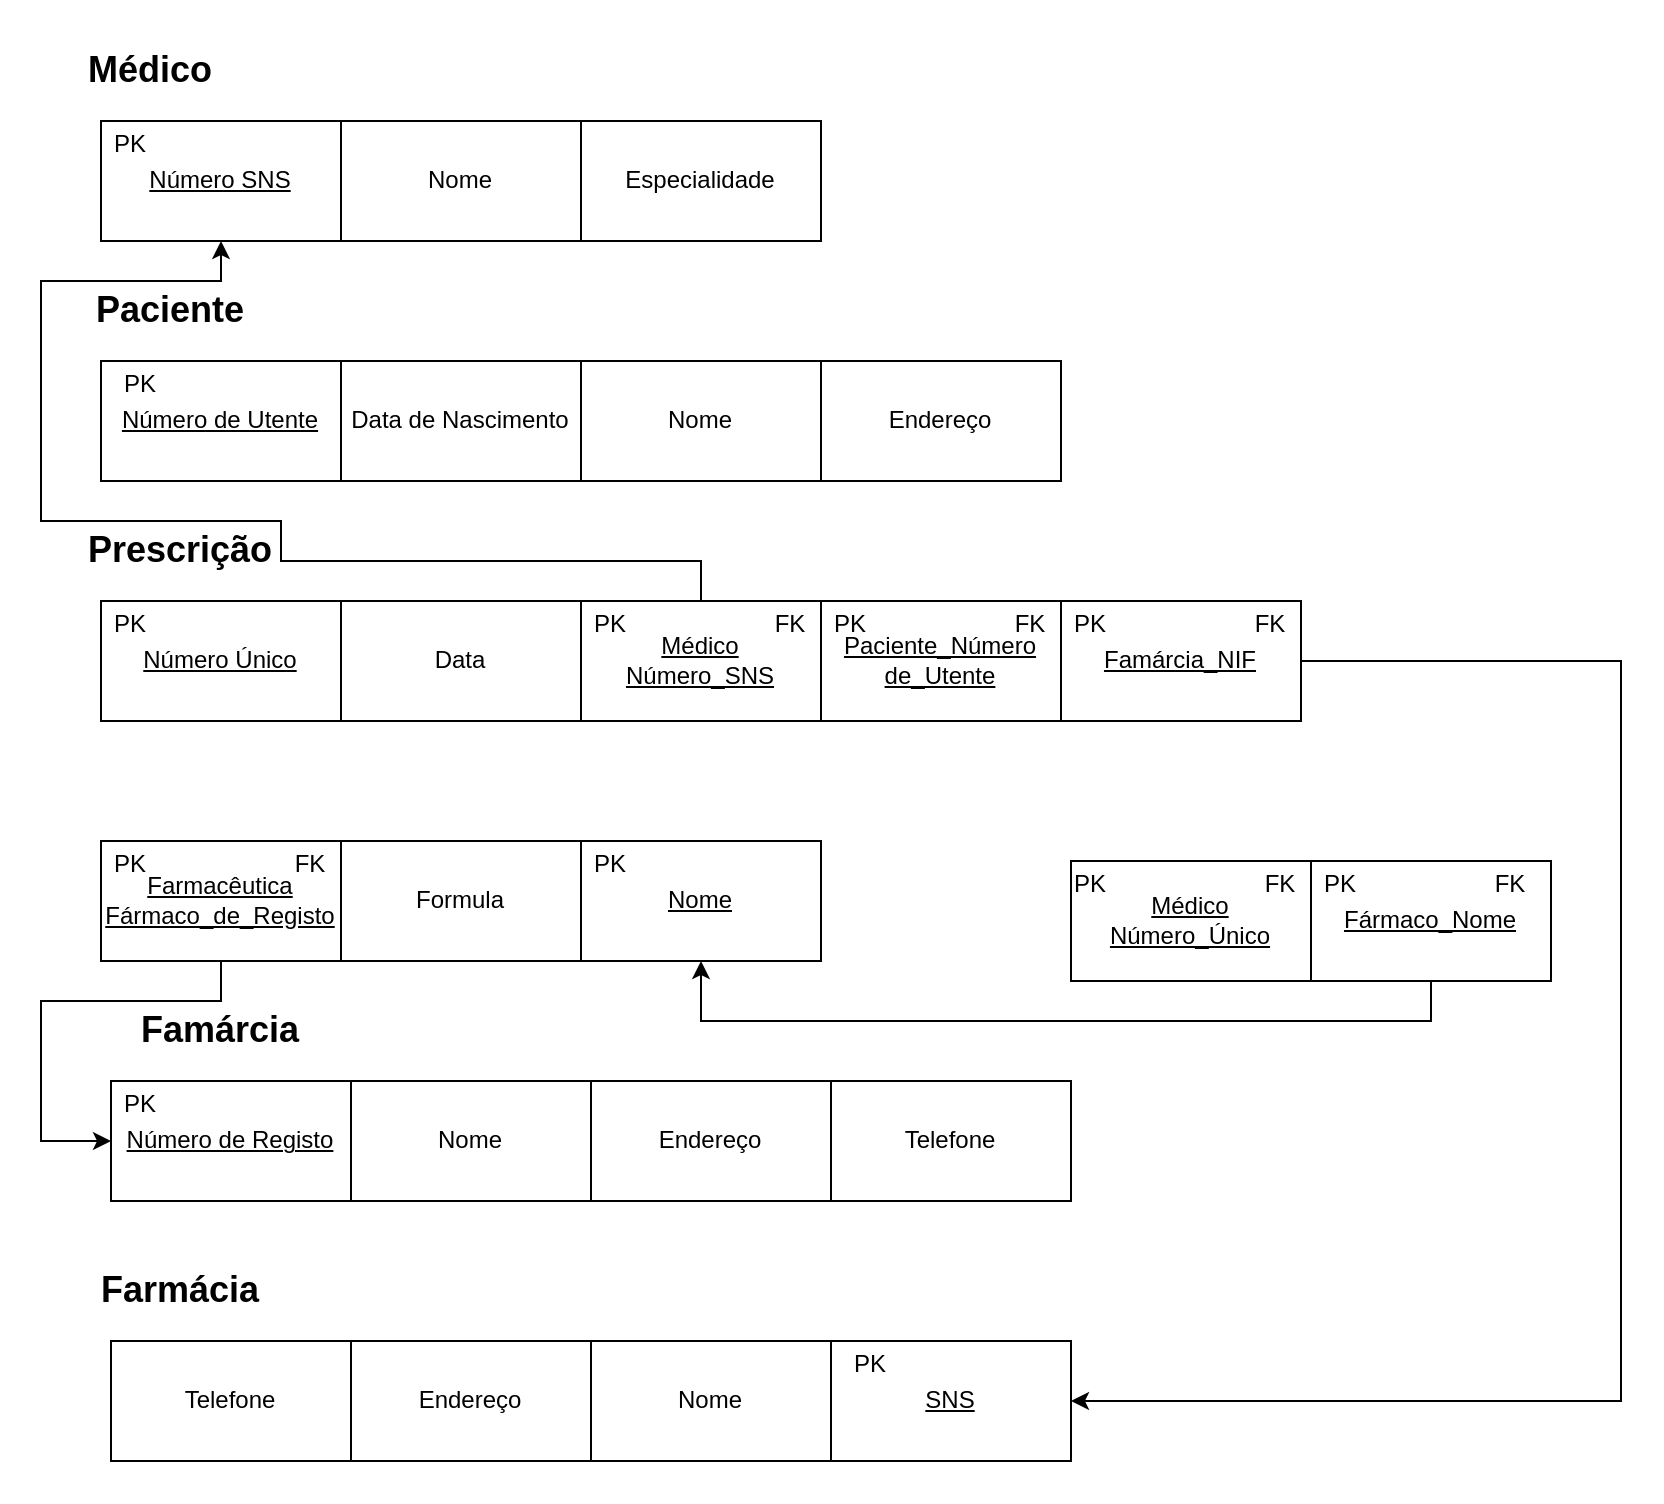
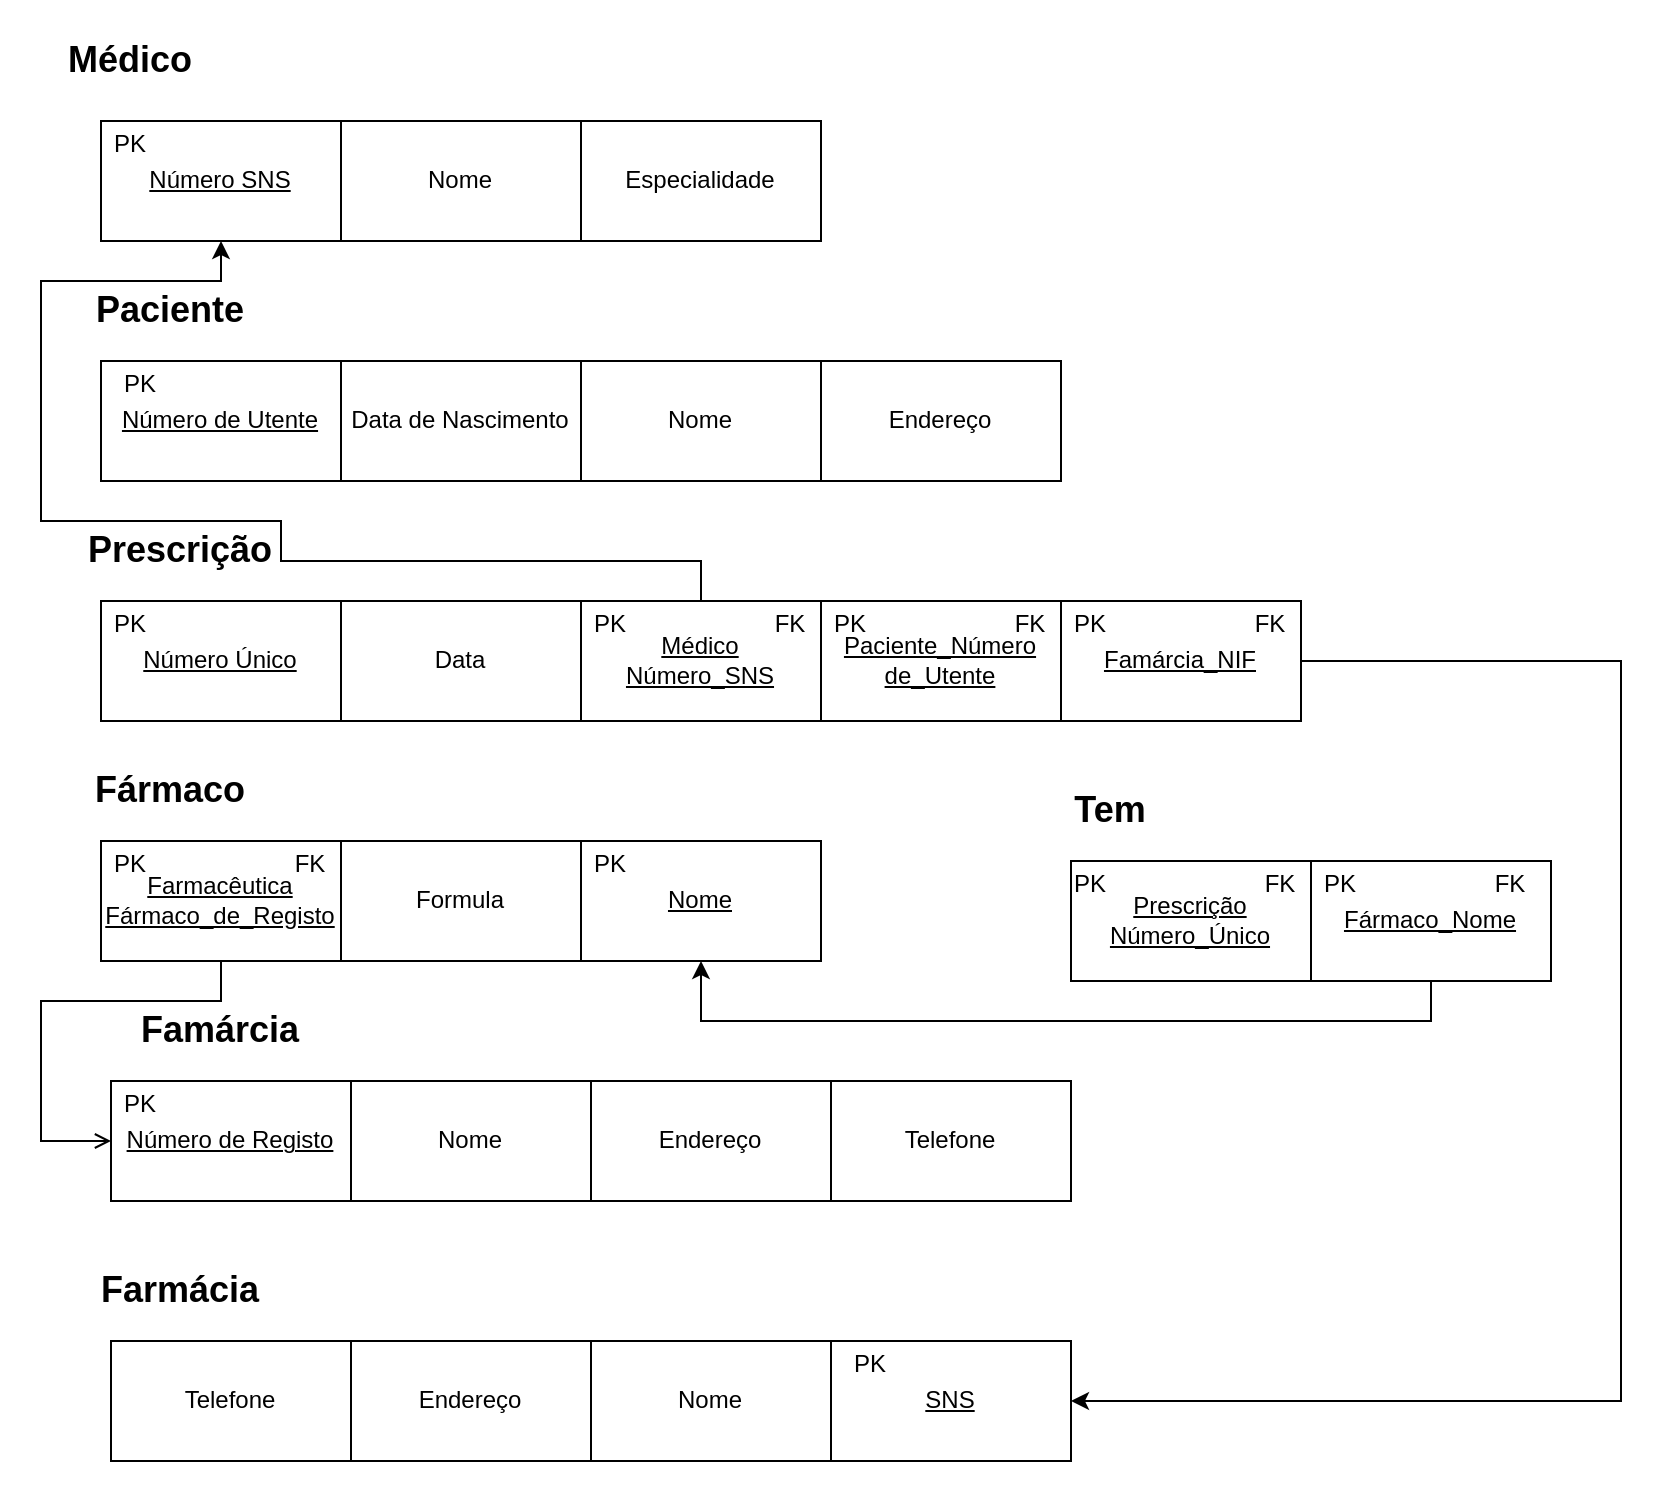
  <mxCell id="0" />
  <mxCell id="1" parent="0" />
  <mxCell id="2" value="&lt;u&gt;Número Único&lt;/u&gt;" style="rounded=0;whiteSpace=wrap;html=1;" vertex="1" parent="1"><mxGeometry x="50" y="300" width="120" height="60" as="geometry" /></mxCell>
  <mxCell id="3" value="Data" style="rounded=0;whiteSpace=wrap;html=1;" vertex="1" parent="1"><mxGeometry x="170" y="300" width="120" height="60" as="geometry" /></mxCell>
  <mxCell id="4" value="Prescrição" style="text;html=1;strokeColor=none;fillColor=none;align=center;verticalAlign=middle;whiteSpace=wrap;rounded=0;fontSize=18;fontStyle=1" vertex="1" parent="1"><mxGeometry x="55" y="260" width="70" height="30" as="geometry" /></mxCell>
  <mxCell id="5" value="&lt;u&gt;Número de Registo&lt;/u&gt;" style="rounded=0;whiteSpace=wrap;html=1;" vertex="1" parent="1"><mxGeometry x="55" y="540" width="120" height="60" as="geometry" /></mxCell>
  <mxCell id="6" value="Nome" style="rounded=0;whiteSpace=wrap;html=1;" vertex="1" parent="1"><mxGeometry x="175" y="540" width="120" height="60" as="geometry" /></mxCell>
  <mxCell id="7" value="Famárcia" style="text;html=1;strokeColor=none;fillColor=none;align=center;verticalAlign=middle;whiteSpace=wrap;rounded=0;fontSize=18;fontStyle=1" vertex="1" parent="1"><mxGeometry x="65" y="500" width="90" height="30" as="geometry" /></mxCell>
  <mxCell id="8" value="Endereço" style="rounded=0;whiteSpace=wrap;html=1;" vertex="1" parent="1"><mxGeometry x="295" y="540" width="120" height="60" as="geometry" /></mxCell>
  <mxCell id="9" value="Telefone" style="rounded=0;whiteSpace=wrap;html=1;" vertex="1" parent="1"><mxGeometry x="415" y="540" width="120" height="60" as="geometry" /></mxCell>
  <mxCell id="10" value="Endereço" style="rounded=0;whiteSpace=wrap;html=1;" vertex="1" parent="1"><mxGeometry x="175" y="670" width="120" height="60" as="geometry" /></mxCell>
  <mxCell id="11" value="Nome" style="rounded=0;whiteSpace=wrap;html=1;" vertex="1" parent="1"><mxGeometry x="295" y="670" width="120" height="60" as="geometry" /></mxCell>
  <mxCell id="12" value="Farmácia" style="text;html=1;strokeColor=none;fillColor=none;align=center;verticalAlign=middle;whiteSpace=wrap;rounded=0;fontSize=18;fontStyle=1" vertex="1" parent="1"><mxGeometry x="55" y="630" width="70" height="30" as="geometry" /></mxCell>
  <mxCell id="13" value="&lt;u&gt;SNS&lt;/u&gt;" style="rounded=0;whiteSpace=wrap;html=1;" vertex="1" parent="1"><mxGeometry x="415" y="670" width="120" height="60" as="geometry" /></mxCell>
  <mxCell id="14" value="&lt;u&gt;Número de Utente&lt;/u&gt;" style="rounded=0;whiteSpace=wrap;html=1;" vertex="1" parent="1"><mxGeometry x="50" y="180" width="120" height="60" as="geometry" /></mxCell>
  <mxCell id="15" value="Data de Nascimento" style="rounded=0;whiteSpace=wrap;html=1;" vertex="1" parent="1"><mxGeometry x="170" y="180" width="120" height="60" as="geometry" /></mxCell>
  <mxCell id="16" value="Paciente" style="text;html=1;strokeColor=none;fillColor=none;align=center;verticalAlign=middle;whiteSpace=wrap;rounded=0;fontSize=18;fontStyle=1" vertex="1" parent="1"><mxGeometry x="50" y="140" width="70" height="30" as="geometry" /></mxCell>
  <mxCell id="17" value="Nome" style="rounded=0;whiteSpace=wrap;html=1;" vertex="1" parent="1"><mxGeometry x="290" y="180" width="120" height="60" as="geometry" /></mxCell>
  <mxCell id="18" value="Endereço" style="rounded=0;whiteSpace=wrap;html=1;" vertex="1" parent="1"><mxGeometry x="410" y="180" width="120" height="60" as="geometry" /></mxCell>
  <mxCell id="19" value="&lt;u&gt;Nome&lt;/u&gt;" style="rounded=0;whiteSpace=wrap;html=1;" vertex="1" parent="1"><mxGeometry x="290" y="420" width="120" height="60" as="geometry" /></mxCell>
  <mxCell id="20" value="Formula" style="rounded=0;whiteSpace=wrap;html=1;" vertex="1" parent="1"><mxGeometry x="170" y="420" width="120" height="60" as="geometry" /></mxCell>
+ <mxCell id="21" value="Fármaco" style="text;html=1;strokeColor=none;fillColor=none;align=center;verticalAlign=middle;whiteSpace=wrap;rounded=0;fontSize=18;fontStyle=1" vertex="1" parent="1"><mxGeometry x="50" y="380" width="70" height="30" as="geometry" /></mxCell>
  <mxCell id="22" value="&lt;u&gt;Médico&lt;br&gt;Número_SNS&lt;/u&gt;" style="rounded=0;whiteSpace=wrap;html=1;" vertex="1" parent="1"><mxGeometry x="290" y="300" width="120" height="60" as="geometry" /></mxCell>
  <mxCell id="23" value="&lt;u&gt;Paciente_Número&lt;br&gt;de_Utente&lt;br&gt;&lt;/u&gt;" style="rounded=0;whiteSpace=wrap;html=1;" vertex="1" parent="1"><mxGeometry x="410" y="300" width="120" height="60" as="geometry" /></mxCell>
  <mxCell id="24" value="&lt;u&gt;Farmacêutica&lt;br&gt;Fármaco_de_Registo&lt;/u&gt;" style="rounded=0;whiteSpace=wrap;html=1;" vertex="1" parent="1"><mxGeometry x="50" y="420" width="120" height="60" as="geometry" /></mxCell>
- <mxCell id="25" value="&lt;u&gt;Médico&lt;br&gt;Número_Único&lt;/u&gt;" style="rounded=0;whiteSpace=wrap;html=1;" vertex="1" parent="1"><mxGeometry x="535" y="430" width="120" height="60" as="geometry" /></mxCell>
+ <mxCell id="25" value="&lt;u&gt;Prescrição&lt;br&gt;Número_Único&lt;/u&gt;" style="rounded=0;whiteSpace=wrap;html=1;" vertex="1" parent="1"><mxGeometry x="535" y="430" width="120" height="60" as="geometry" /></mxCell>
+ <mxCell id="26" value="Tem" style="text;html=1;strokeColor=none;fillColor=none;align=center;verticalAlign=middle;whiteSpace=wrap;rounded=0;fontSize=18;fontStyle=1" vertex="1" parent="1"><mxGeometry x="535" y="390" width="40" height="30" as="geometry" /></mxCell>
  <mxCell id="27" value="&lt;u&gt;Fármaco_Nome&lt;/u&gt;" style="rounded=0;whiteSpace=wrap;html=1;" vertex="1" parent="1"><mxGeometry x="655" y="430" width="120" height="60" as="geometry" /></mxCell>
  <mxCell id="28" value="Telefone" style="rounded=0;whiteSpace=wrap;html=1;" vertex="1" parent="1"><mxGeometry x="55" y="670" width="120" height="60" as="geometry" /></mxCell>
  <mxCell id="29" value="&lt;u&gt;Famárcia_NIF&lt;br&gt;&lt;/u&gt;" style="rounded=0;whiteSpace=wrap;html=1;" vertex="1" parent="1"><mxGeometry x="530" y="300" width="120" height="60" as="geometry" /></mxCell>
  <mxCell id="30" value="&lt;font style=&quot;font-size: 12px&quot;&gt;PK&lt;/font&gt;" style="text;html=1;strokeColor=none;fillColor=none;align=center;verticalAlign=middle;whiteSpace=wrap;rounded=0;fontSize=18;" vertex="1" parent="1"><mxGeometry x="40" y="300" width="50" height="20" as="geometry" /></mxCell>
  <mxCell id="31" value="&lt;font style=&quot;font-size: 12px&quot;&gt;PK&lt;/font&gt;" style="text;html=1;strokeColor=none;fillColor=none;align=center;verticalAlign=middle;whiteSpace=wrap;rounded=0;fontSize=18;" vertex="1" parent="1"><mxGeometry x="280" y="300" width="50" height="20" as="geometry" /></mxCell>
  <mxCell id="32" value="&lt;font style=&quot;font-size: 12px&quot;&gt;FK&lt;/font&gt;" style="text;html=1;strokeColor=none;fillColor=none;align=center;verticalAlign=middle;whiteSpace=wrap;rounded=0;fontSize=18;" vertex="1" parent="1"><mxGeometry x="370" y="300" width="50" height="20" as="geometry" /></mxCell>
  <mxCell id="33" value="&lt;font style=&quot;font-size: 12px&quot;&gt;PK&lt;/font&gt;" style="text;html=1;strokeColor=none;fillColor=none;align=center;verticalAlign=middle;whiteSpace=wrap;rounded=0;fontSize=18;" vertex="1" parent="1"><mxGeometry x="400" y="300" width="50" height="20" as="geometry" /></mxCell>
  <mxCell id="34" value="&lt;font style=&quot;font-size: 12px&quot;&gt;FK&lt;/font&gt;" style="text;html=1;strokeColor=none;fillColor=none;align=center;verticalAlign=middle;whiteSpace=wrap;rounded=0;fontSize=18;" vertex="1" parent="1"><mxGeometry x="490" y="300" width="50" height="20" as="geometry" /></mxCell>
  <mxCell id="35" value="&lt;font style=&quot;font-size: 12px&quot;&gt;PK&lt;/font&gt;" style="text;html=1;strokeColor=none;fillColor=none;align=center;verticalAlign=middle;whiteSpace=wrap;rounded=0;fontSize=18;" vertex="1" parent="1"><mxGeometry x="520" y="300" width="50" height="20" as="geometry" /></mxCell>
  <mxCell id="36" value="&lt;font style=&quot;font-size: 12px&quot;&gt;FK&lt;/font&gt;" style="text;html=1;strokeColor=none;fillColor=none;align=center;verticalAlign=middle;whiteSpace=wrap;rounded=0;fontSize=18;" vertex="1" parent="1"><mxGeometry x="610" y="300" width="50" height="20" as="geometry" /></mxCell>
  <mxCell id="37" value="&lt;font style=&quot;font-size: 12px&quot;&gt;PK&lt;/font&gt;" style="text;html=1;strokeColor=none;fillColor=none;align=center;verticalAlign=middle;whiteSpace=wrap;rounded=0;fontSize=18;" vertex="1" parent="1"><mxGeometry x="280" y="420" width="50" height="20" as="geometry" /></mxCell>
  <mxCell id="38" value="&lt;font style=&quot;font-size: 12px&quot;&gt;PK&lt;/font&gt;" style="text;html=1;strokeColor=none;fillColor=none;align=center;verticalAlign=middle;whiteSpace=wrap;rounded=0;fontSize=18;" vertex="1" parent="1"><mxGeometry x="40" y="420" width="50" height="20" as="geometry" /></mxCell>
  <mxCell id="39" value="&lt;font style=&quot;font-size: 12px&quot;&gt;FK&lt;/font&gt;" style="text;html=1;strokeColor=none;fillColor=none;align=center;verticalAlign=middle;whiteSpace=wrap;rounded=0;fontSize=18;" vertex="1" parent="1"><mxGeometry x="130" y="420" width="50" height="20" as="geometry" /></mxCell>
  <mxCell id="40" value="&lt;font style=&quot;font-size: 12px&quot;&gt;PK&lt;/font&gt;" style="text;html=1;strokeColor=none;fillColor=none;align=center;verticalAlign=middle;whiteSpace=wrap;rounded=0;fontSize=18;" vertex="1" parent="1"><mxGeometry x="45" y="540" width="50" height="20" as="geometry" /></mxCell>
  <mxCell id="41" value="&lt;font style=&quot;font-size: 12px&quot;&gt;PK&lt;/font&gt;" style="text;html=1;strokeColor=none;fillColor=none;align=center;verticalAlign=middle;whiteSpace=wrap;rounded=0;fontSize=18;" vertex="1" parent="1"><mxGeometry x="45" y="180" width="50" height="20" as="geometry" /></mxCell>
  <mxCell id="42" value="&lt;font style=&quot;font-size: 12px&quot;&gt;PK&lt;/font&gt;" style="text;html=1;strokeColor=none;fillColor=none;align=center;verticalAlign=middle;whiteSpace=wrap;rounded=0;fontSize=18;" vertex="1" parent="1"><mxGeometry x="520" y="430" width="50" height="20" as="geometry" /></mxCell>
  <mxCell id="43" value="&lt;font style=&quot;font-size: 12px&quot;&gt;FK&lt;/font&gt;" style="text;html=1;strokeColor=none;fillColor=none;align=center;verticalAlign=middle;whiteSpace=wrap;rounded=0;fontSize=18;" vertex="1" parent="1"><mxGeometry x="615" y="430" width="50" height="20" as="geometry" /></mxCell>
  <mxCell id="44" value="&lt;font style=&quot;font-size: 12px&quot;&gt;PK&lt;/font&gt;" style="text;html=1;strokeColor=none;fillColor=none;align=center;verticalAlign=middle;whiteSpace=wrap;rounded=0;fontSize=18;" vertex="1" parent="1"><mxGeometry x="645" y="430" width="50" height="20" as="geometry" /></mxCell>
  <mxCell id="45" value="&lt;font style=&quot;font-size: 12px&quot;&gt;FK&lt;/font&gt;" style="text;html=1;strokeColor=none;fillColor=none;align=center;verticalAlign=middle;whiteSpace=wrap;rounded=0;fontSize=18;" vertex="1" parent="1"><mxGeometry x="730" y="430" width="50" height="20" as="geometry" /></mxCell>
  <mxCell id="46" value="&lt;u&gt;Número SNS&lt;/u&gt;" style="rounded=0;whiteSpace=wrap;html=1;" vertex="1" parent="1"><mxGeometry x="50" y="60" width="120" height="60" as="geometry" /></mxCell>
  <mxCell id="47" value="Nome" style="rounded=0;whiteSpace=wrap;html=1;" vertex="1" parent="1"><mxGeometry x="170" y="60" width="120" height="60" as="geometry" /></mxCell>
- <mxCell id="48" value="Médico" style="text;html=1;strokeColor=none;fillColor=none;align=center;verticalAlign=middle;whiteSpace=wrap;rounded=0;fontSize=18;fontStyle=1" vertex="1" parent="1"><mxGeometry x="50" y="20" width="50" height="30" as="geometry" /></mxCell>
+ <mxCell id="48" value="Médico" style="text;html=1;strokeColor=none;fillColor=none;align=center;verticalAlign=middle;whiteSpace=wrap;rounded=0;fontSize=18;fontStyle=1" vertex="1" parent="1"><mxGeometry x="40" y="15" width="50" height="30" as="geometry" /></mxCell>
  <mxCell id="49" value="Especialidade" style="rounded=0;whiteSpace=wrap;html=1;" vertex="1" parent="1"><mxGeometry x="290" y="60" width="120" height="60" as="geometry" /></mxCell>
  <mxCell id="50" value="&lt;font style=&quot;font-size: 12px&quot;&gt;PK&lt;/font&gt;" style="text;html=1;strokeColor=none;fillColor=none;align=center;verticalAlign=middle;whiteSpace=wrap;rounded=0;fontSize=18;" vertex="1" parent="1"><mxGeometry x="40" y="60" width="50" height="20" as="geometry" /></mxCell>
  <mxCell id="51" value="" style="endArrow=classic;html=1;rounded=0;fontSize=12;exitX=0.5;exitY=0;exitDx=0;exitDy=0;entryX=0.5;entryY=1;entryDx=0;entryDy=0;" edge="1" parent="1" source="22" target="46"><mxGeometry width="50" height="50" relative="1" as="geometry"><mxPoint x="310" y="450" as="sourcePoint" /><mxPoint x="360" y="400" as="targetPoint" /><Array as="points"><mxPoint x="350" y="280" /><mxPoint x="140" y="280" /><mxPoint x="140" y="260" /><mxPoint x="20" y="260" /><mxPoint x="20" y="140" /><mxPoint x="110" y="140" /></Array></mxGeometry></mxCell>
  <mxCell id="52" value="&lt;font style=&quot;font-size: 12px&quot;&gt;PK&lt;/font&gt;" style="text;html=1;strokeColor=none;fillColor=none;align=center;verticalAlign=middle;whiteSpace=wrap;rounded=0;fontSize=18;" vertex="1" parent="1"><mxGeometry x="410" y="670" width="50" height="20" as="geometry" /></mxCell>
  <mxCell id="53" value="" style="endArrow=classic;html=1;rounded=0;fontSize=12;exitX=1;exitY=0.5;exitDx=0;exitDy=0;entryX=1;entryY=0.5;entryDx=0;entryDy=0;" edge="1" parent="1" source="29" target="13"><mxGeometry width="50" height="50" relative="1" as="geometry"><mxPoint x="310" y="570" as="sourcePoint" /><mxPoint x="360" y="520" as="targetPoint" /><Array as="points"><mxPoint x="810" y="330" /><mxPoint x="810" y="700" /></Array></mxGeometry></mxCell>
  <mxCell id="54" value="" style="endArrow=classic;html=1;rounded=0;fontSize=12;exitX=0.5;exitY=1;exitDx=0;exitDy=0;entryX=0.5;entryY=1;entryDx=0;entryDy=0;" edge="1" parent="1" source="27" target="19"><mxGeometry width="50" height="50" relative="1" as="geometry"><mxPoint x="370" y="450" as="sourcePoint" /><mxPoint x="420" y="400" as="targetPoint" /><Array as="points"><mxPoint x="715" y="510" /><mxPoint x="350" y="510" /></Array></mxGeometry></mxCell>
- <mxCell id="55" value="" style="endArrow=classic;html=1;rounded=0;fontSize=12;exitX=0.5;exitY=1;exitDx=0;exitDy=0;entryX=0;entryY=0.5;entryDx=0;entryDy=0;" edge="1" parent="1" source="24" target="5"><mxGeometry width="50" height="50" relative="1" as="geometry"><mxPoint x="370" y="450" as="sourcePoint" /><mxPoint x="420" y="400" as="targetPoint" /><Array as="points"><mxPoint x="110" y="500" /><mxPoint x="20" y="500" /><mxPoint x="20" y="570" /></Array></mxGeometry></mxCell>
+ <mxCell id="55" value="" style="endArrow=open;html=1;rounded=0;fontSize=12;exitX=0.5;exitY=1;exitDx=0;exitDy=0;entryX=0;entryY=0.5;entryDx=0;entryDy=0;" edge="1" parent="1" source="24" target="5"><mxGeometry width="50" height="50" relative="1" as="geometry"><mxPoint x="370" y="450" as="sourcePoint" /><mxPoint x="420" y="400" as="targetPoint" /><Array as="points"><mxPoint x="110" y="500" /><mxPoint x="20" y="500" /><mxPoint x="20" y="570" /></Array></mxGeometry></mxCell>
